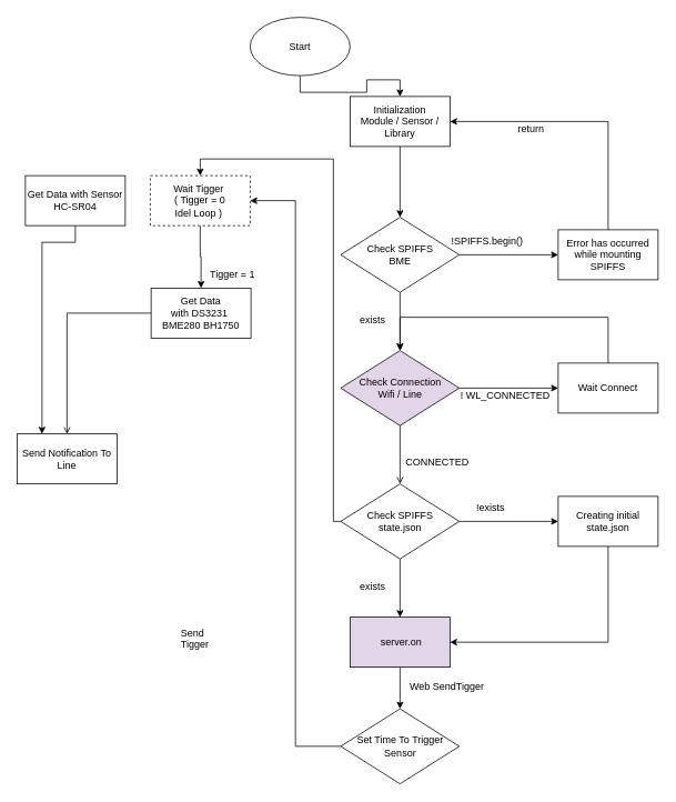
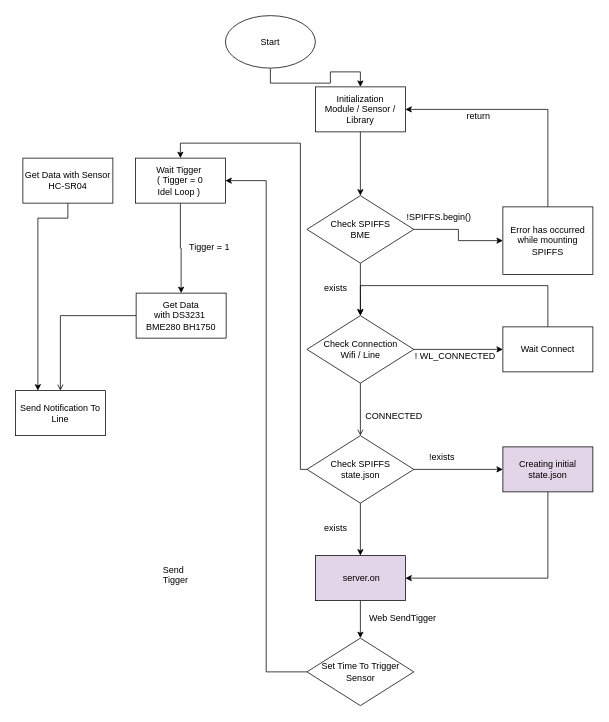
  <mxCell id="0" />
  <mxCell id="1" parent="0" />
  <mxCell id="2" style="edgeStyle=orthogonalEdgeStyle;rounded=0;orthogonalLoop=1;jettySize=auto;html=1;exitX=0.5;exitY=1;exitDx=0;exitDy=0;entryX=0.5;entryY=0;entryDx=0;entryDy=0;" edge="1" parent="1" source="3" target="5"><mxGeometry relative="1" as="geometry" /></mxCell>
  <mxCell id="3" value="Start" style="ellipse;whiteSpace=wrap;html=1;" vertex="1" parent="1"><mxGeometry x="300" y="20" width="120" height="70" as="geometry" /></mxCell>
  <mxCell id="4" style="edgeStyle=orthogonalEdgeStyle;rounded=0;orthogonalLoop=1;jettySize=auto;html=1;exitX=0.5;exitY=1;exitDx=0;exitDy=0;entryX=0.5;entryY=0;entryDx=0;entryDy=0;" edge="1" parent="1" source="5" target="8"><mxGeometry relative="1" as="geometry" /></mxCell>
  <mxCell id="5" value="Initialization&lt;br&gt;Module / Sensor / Library" style="rounded=0;whiteSpace=wrap;html=1;" vertex="1" parent="1"><mxGeometry x="420" y="115" width="120" height="60" as="geometry" /></mxCell>
  <mxCell id="6" style="edgeStyle=orthogonalEdgeStyle;rounded=0;orthogonalLoop=1;jettySize=auto;html=1;exitX=1;exitY=0.5;exitDx=0;exitDy=0;entryX=0;entryY=0.5;entryDx=0;entryDy=0;" edge="1" parent="1" source="8" target="10"><mxGeometry relative="1" as="geometry" /></mxCell>
  <mxCell id="7" style="edgeStyle=orthogonalEdgeStyle;rounded=0;orthogonalLoop=1;jettySize=auto;html=1;exitX=0.5;exitY=1;exitDx=0;exitDy=0;entryX=0.5;entryY=0;entryDx=0;entryDy=0;" edge="1" parent="1" source="8"><mxGeometry relative="1" as="geometry"><mxPoint x="480" y="420" as="targetPoint" /></mxGeometry></mxCell>
  <mxCell id="8" value="Check SPIFFS &lt;br&gt;BME" style="rhombus;whiteSpace=wrap;html=1;" vertex="1" parent="1"><mxGeometry x="408.75" y="260" width="142.5" height="90" as="geometry" /></mxCell>
  <mxCell id="9" style="edgeStyle=orthogonalEdgeStyle;rounded=0;orthogonalLoop=1;jettySize=auto;html=1;exitX=0.5;exitY=0;exitDx=0;exitDy=0;entryX=1;entryY=0.5;entryDx=0;entryDy=0;" edge="1" parent="1" source="10" target="5"><mxGeometry relative="1" as="geometry" /></mxCell>
- <mxCell id="10" value="Error has occurred while mounting SPIFFS" style="rounded=0;whiteSpace=wrap;html=1;" vertex="1" parent="1"><mxGeometry x="670" y="275" width="120" height="60" as="geometry" /></mxCell>
+ <mxCell id="10" value="Error has occurred while mounting SPIFFS" style="rounded=0;whiteSpace=wrap;html=1;" vertex="1" parent="1"><mxGeometry x="670" y="275" width="120" height="90" as="geometry" /></mxCell>
  <mxCell id="11" style="edgeStyle=orthogonalEdgeStyle;rounded=0;orthogonalLoop=1;jettySize=auto;html=1;exitX=1;exitY=0.5;exitDx=0;exitDy=0;entryX=0;entryY=0.5;entryDx=0;entryDy=0;" edge="1" parent="1" source="13" target="15"><mxGeometry relative="1" as="geometry" /></mxCell>
  <mxCell id="12" style="edgeStyle=orthogonalEdgeStyle;rounded=0;orthogonalLoop=1;jettySize=auto;html=1;exitX=0.5;exitY=1;exitDx=0;exitDy=0;entryX=0.5;entryY=0;entryDx=0;entryDy=0;endArrow=open;" edge="1" parent="1" source="13" target="19"><mxGeometry relative="1" as="geometry" /></mxCell>
- <mxCell id="13" value="Check Connection&lt;br&gt;Wifi / Line" style="rhombus;whiteSpace=wrap;html=1;fillColor=#e1d5e7;" vertex="1" parent="1"><mxGeometry x="408.75" y="420" width="142.5" height="90" as="geometry" /></mxCell>
+ <mxCell id="13" value="Check Connection&lt;br&gt;Wifi / Line" style="rhombus;whiteSpace=wrap;html=1;" vertex="1" parent="1"><mxGeometry x="408.75" y="420" width="142.5" height="90" as="geometry" /></mxCell>
  <mxCell id="14" style="edgeStyle=orthogonalEdgeStyle;rounded=0;orthogonalLoop=1;jettySize=auto;html=1;exitX=0.5;exitY=0;exitDx=0;exitDy=0;entryX=0.5;entryY=0;entryDx=0;entryDy=0;" edge="1" parent="1" source="15" target="13"><mxGeometry relative="1" as="geometry"><Array as="points"><mxPoint x="730" y="380" /><mxPoint x="480" y="380" /></Array></mxGeometry></mxCell>
  <mxCell id="15" value="Wait Connect" style="rounded=0;whiteSpace=wrap;html=1;" vertex="1" parent="1"><mxGeometry x="670" y="435" width="120" height="60" as="geometry" /></mxCell>
  <mxCell id="16" style="edgeStyle=orthogonalEdgeStyle;rounded=0;orthogonalLoop=1;jettySize=auto;html=1;exitX=1;exitY=0.5;exitDx=0;exitDy=0;entryX=0;entryY=0.5;entryDx=0;entryDy=0;" edge="1" parent="1" source="19" target="21"><mxGeometry relative="1" as="geometry" /></mxCell>
  <mxCell id="17" style="edgeStyle=orthogonalEdgeStyle;rounded=0;orthogonalLoop=1;jettySize=auto;html=1;exitX=0.5;exitY=1;exitDx=0;exitDy=0;entryX=0.5;entryY=0;entryDx=0;entryDy=0;" edge="1" parent="1" source="19" target="23"><mxGeometry relative="1" as="geometry" /></mxCell>
  <mxCell id="18" style="edgeStyle=orthogonalEdgeStyle;rounded=0;orthogonalLoop=1;jettySize=auto;html=1;exitX=0;exitY=0.5;exitDx=0;exitDy=0;entryX=0.5;entryY=0;entryDx=0;entryDy=0;" edge="1" parent="1" source="19" target="37"><mxGeometry relative="1" as="geometry"><Array as="points"><mxPoint x="400" y="625" /><mxPoint x="400" y="190" /><mxPoint x="240" y="190" /></Array></mxGeometry></mxCell>
  <mxCell id="19" value="Check SPIFFS&lt;br&gt;state.json" style="rhombus;whiteSpace=wrap;html=1;" vertex="1" parent="1"><mxGeometry x="408.75" y="580" width="142.5" height="90" as="geometry" /></mxCell>
  <mxCell id="20" style="edgeStyle=orthogonalEdgeStyle;rounded=0;orthogonalLoop=1;jettySize=auto;html=1;entryX=1;entryY=0.5;entryDx=0;entryDy=0;exitX=0.5;exitY=1;exitDx=0;exitDy=0;" edge="1" parent="1" source="21" target="23"><mxGeometry relative="1" as="geometry"><mxPoint x="710" y="690" as="sourcePoint" /><Array as="points"><mxPoint x="730" y="770" /></Array></mxGeometry></mxCell>
- <mxCell id="21" value="Creating initial state.json" style="rounded=0;whiteSpace=wrap;html=1;" vertex="1" parent="1"><mxGeometry x="670" y="595" width="120" height="60" as="geometry" /></mxCell>
+ <mxCell id="21" value="Creating initial state.json" style="rounded=0;whiteSpace=wrap;html=1;fillColor=#e1d5e7;" vertex="1" parent="1"><mxGeometry x="670" y="595" width="120" height="60" as="geometry" /></mxCell>
  <mxCell id="22" style="edgeStyle=orthogonalEdgeStyle;rounded=0;orthogonalLoop=1;jettySize=auto;html=1;exitX=0.5;exitY=1;exitDx=0;exitDy=0;entryX=0.5;entryY=0;entryDx=0;entryDy=0;" edge="1" parent="1" source="23" target="34"><mxGeometry relative="1" as="geometry" /></mxCell>
  <mxCell id="23" value="&amp;nbsp;server.on" style="rounded=0;whiteSpace=wrap;html=1;fillColor=#e1d5e7;" vertex="1" parent="1"><mxGeometry x="420" y="740" width="120" height="60" as="geometry" /></mxCell>
  <mxCell id="24" value="exists" style="text;whiteSpace=wrap;html=1;" vertex="1" parent="1"><mxGeometry x="430" y="690" width="40" height="20" as="geometry" /></mxCell>
  <mxCell id="25" value="exists" style="text;whiteSpace=wrap;html=1;" vertex="1" parent="1"><mxGeometry x="430" y="370" width="40" height="20" as="geometry" /></mxCell>
  <mxCell id="26" value="!SPIFFS.begin()" style="text;whiteSpace=wrap;html=1;" vertex="1" parent="1"><mxGeometry x="540" y="275" width="40" height="20" as="geometry" /></mxCell>
  <mxCell id="27" value="!exists" style="text;whiteSpace=wrap;html=1;" vertex="1" parent="1"><mxGeometry x="570" y="595" width="40" height="20" as="geometry" /></mxCell>
  <mxCell id="28" value="! WL_CONNECTED" style="text;whiteSpace=wrap;html=1;" vertex="1" parent="1"><mxGeometry x="551.25" y="460" width="110" height="25" as="geometry" /></mxCell>
  <mxCell id="29" value="CONNECTED" style="text;whiteSpace=wrap;html=1;" vertex="1" parent="1"><mxGeometry x="485" y="540" width="150" height="40" as="geometry" /></mxCell>
  <mxCell id="30" value="return" style="text;whiteSpace=wrap;html=1;" vertex="1" parent="1"><mxGeometry x="620" y="140" width="60" height="40" as="geometry" /></mxCell>
  <mxCell id="31" style="edgeStyle=orthogonalEdgeStyle;rounded=0;orthogonalLoop=1;jettySize=auto;html=1;exitX=0;exitY=0.5;exitDx=0;exitDy=0;entryX=0.5;entryY=0;entryDx=0;entryDy=0;endArrow=open;" edge="1" parent="1" source="32" target="35"><mxGeometry relative="1" as="geometry" /></mxCell>
- <mxCell id="32" value="Get Data with&amp;nbsp;DS3231&amp;nbsp;&lt;br&gt;BME280&amp;nbsp;BH1750" style="rounded=0;whiteSpace=wrap;html=1;" vertex="1" parent="1"><mxGeometry x="181" y="345" width="120" height="60" as="geometry" /></mxCell>
+ <mxCell id="32" value="Get Data with&amp;nbsp;DS3231&amp;nbsp;&lt;br&gt;BME280&amp;nbsp;BH1750" style="rounded=0;whiteSpace=wrap;html=1;" vertex="1" parent="1"><mxGeometry x="181" y="390" width="120" height="60" as="geometry" /></mxCell>
  <mxCell id="33" style="edgeStyle=orthogonalEdgeStyle;rounded=0;orthogonalLoop=1;jettySize=auto;html=1;exitX=0;exitY=0.5;exitDx=0;exitDy=0;entryX=1;entryY=0.5;entryDx=0;entryDy=0;" edge="1" parent="1" source="34" target="37"><mxGeometry relative="1" as="geometry" /></mxCell>
  <mxCell id="34" value="Set Time To Trigger Sensor" style="rhombus;whiteSpace=wrap;html=1;" vertex="1" parent="1"><mxGeometry x="408.75" y="850" width="142.5" height="90" as="geometry" /></mxCell>
  <mxCell id="35" value="Send Notification To Line" style="rounded=0;whiteSpace=wrap;html=1;" vertex="1" parent="1"><mxGeometry x="20" y="520" width="120" height="60" as="geometry" /></mxCell>
  <mxCell id="36" style="edgeStyle=orthogonalEdgeStyle;rounded=0;orthogonalLoop=1;jettySize=auto;html=1;exitX=0.5;exitY=1;exitDx=0;exitDy=0;entryX=0.5;entryY=0;entryDx=0;entryDy=0;" edge="1" parent="1" source="37" target="32"><mxGeometry relative="1" as="geometry" /></mxCell>
- <mxCell id="37" value="Wait Tigger&amp;nbsp;&lt;br&gt;( Tigger = 0 &lt;br&gt;Idel Loop )&amp;nbsp;" style="rounded=0;whiteSpace=wrap;html=1;dashed=1;" vertex="1" parent="1"><mxGeometry x="180" y="210" width="120" height="60" as="geometry" /></mxCell>
+ <mxCell id="37" value="Wait Tigger&amp;nbsp;&lt;br&gt;( Tigger = 0 &lt;br&gt;Idel Loop )&amp;nbsp;" style="rounded=0;whiteSpace=wrap;html=1;" vertex="1" parent="1"><mxGeometry x="180" y="210" width="120" height="60" as="geometry" /></mxCell>
  <mxCell id="38" value="Send Tigger" style="text;whiteSpace=wrap;html=1;" vertex="1" parent="1"><mxGeometry x="215" y="745" width="40" height="20" as="geometry" /></mxCell>
  <mxCell id="39" style="edgeStyle=orthogonalEdgeStyle;rounded=0;orthogonalLoop=1;jettySize=auto;html=1;exitX=0.5;exitY=1;exitDx=0;exitDy=0;entryX=0.25;entryY=0;entryDx=0;entryDy=0;" edge="1" parent="1" source="40" target="35"><mxGeometry relative="1" as="geometry"><Array as="points"><mxPoint x="90" y="290" /><mxPoint x="50" y="290" /></Array></mxGeometry></mxCell>
  <mxCell id="40" value="Get Data with Sensor&lt;br&gt;HC-SR04" style="rounded=0;whiteSpace=wrap;html=1;" vertex="1" parent="1"><mxGeometry x="30" y="210" width="120" height="60" as="geometry" /></mxCell>
  <mxCell id="41" value="Web SendTigger" style="text;whiteSpace=wrap;html=1;" vertex="1" parent="1"><mxGeometry x="490" y="810" width="100" height="20" as="geometry" /></mxCell>
  <mxCell id="42" value="Tigger = 1" style="text;whiteSpace=wrap;html=1;" vertex="1" parent="1"><mxGeometry x="250" y="315" width="60" height="20" as="geometry" /></mxCell>
